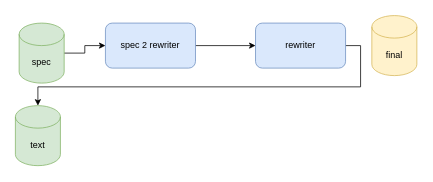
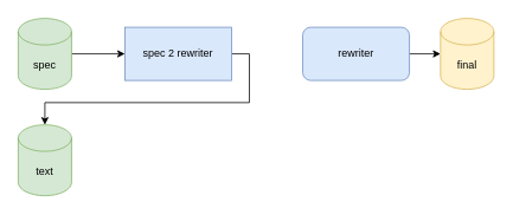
  <mxCell id="0" />
  <mxCell id="1" parent="0" />
  <mxCell id="2" style="edgeStyle=orthogonalEdgeStyle;rounded=0;orthogonalLoop=1;jettySize=auto;html=1;exitX=1;exitY=0.5;exitDx=0;exitDy=0;exitPerimeter=0;entryX=0;entryY=0.5;entryDx=0;entryDy=0;" edge="1" parent="1" source="3" target="6"><mxGeometry relative="1" as="geometry" /></mxCell>
- <mxCell id="3" value="spec" style="shape=cylinder3;whiteSpace=wrap;html=1;boundedLbl=1;backgroundOutline=1;size=15;fillColor=#d5e8d4;strokeColor=#82b366;" vertex="1" parent="1"><mxGeometry x="25" y="30" width="60" height="80" as="geometry" /></mxCell>
+ <mxCell id="3" value="spec" style="shape=cylinder3;whiteSpace=wrap;html=1;boundedLbl=1;backgroundOutline=1;size=15;fillColor=#d5e8d4;strokeColor=#82b366;" vertex="1" parent="1"><mxGeometry x="20" y="20" width="60" height="80" as="geometry" /></mxCell>
  <mxCell id="4" value="text" style="shape=cylinder3;whiteSpace=wrap;html=1;boundedLbl=1;backgroundOutline=1;size=15;fillColor=#d5e8d4;strokeColor=#82b366;" vertex="1" parent="1"><mxGeometry x="20" y="140" width="60" height="80" as="geometry" /></mxCell>
- <mxCell id="5" style="edgeStyle=orthogonalEdgeStyle;rounded=0;orthogonalLoop=1;jettySize=auto;html=1;exitX=1;exitY=0.5;exitDx=0;exitDy=0;entryX=0;entryY=0.5;entryDx=0;entryDy=0;" edge="1" parent="1" source="6" target="8"><mxGeometry relative="1" as="geometry" /></mxCell>
- <mxCell id="6" value="spec 2 rewriter" style="rounded=1;whiteSpace=wrap;html=1;fillColor=#dae8fc;strokeColor=#6c8ebf;" vertex="1" parent="1"><mxGeometry x="140" y="30" width="120" height="60" as="geometry" /></mxCell>
- <mxCell id="7" style="edgeStyle=orthogonalEdgeStyle;rounded=0;orthogonalLoop=1;jettySize=auto;html=1;exitX=1;exitY=0.5;exitDx=0;exitDy=0;" edge="1" parent="1" source="8" target="4"><mxGeometry relative="1" as="geometry" /></mxCell>
+ <mxCell id="5" style="edgeStyle=orthogonalEdgeStyle;rounded=0;orthogonalLoop=1;jettySize=auto;html=1;exitX=1;exitY=0.5;exitDx=0;exitDy=0;" edge="1" parent="1" source="6" target="4"><mxGeometry relative="1" as="geometry" /></mxCell>
+ <mxCell id="6" value="spec 2 rewriter" style="whiteSpace=wrap;html=1;fillColor=#dae8fc;strokeColor=#6c8ebf;rounded=0;" vertex="1" parent="1"><mxGeometry x="140" y="30" width="120" height="60" as="geometry" /></mxCell>
+ <mxCell id="7" style="edgeStyle=orthogonalEdgeStyle;rounded=0;orthogonalLoop=1;jettySize=auto;html=1;exitX=1;exitY=0.5;exitDx=0;exitDy=0;entryX=0;entryY=0.5;entryDx=0;entryDy=0;entryPerimeter=0;" edge="1" parent="1" source="8" target="9"><mxGeometry relative="1" as="geometry" /></mxCell>
  <mxCell id="8" value="rewriter" style="rounded=1;whiteSpace=wrap;html=1;fillColor=#dae8fc;strokeColor=#6c8ebf;" vertex="1" parent="1"><mxGeometry x="340" y="30" width="120" height="60" as="geometry" /></mxCell>
  <mxCell id="9" value="final" style="shape=cylinder3;whiteSpace=wrap;html=1;boundedLbl=1;backgroundOutline=1;size=15;fillColor=#fff2cc;strokeColor=#d6b656;" vertex="1" parent="1"><mxGeometry x="495" y="20" width="60" height="80" as="geometry" /></mxCell>
